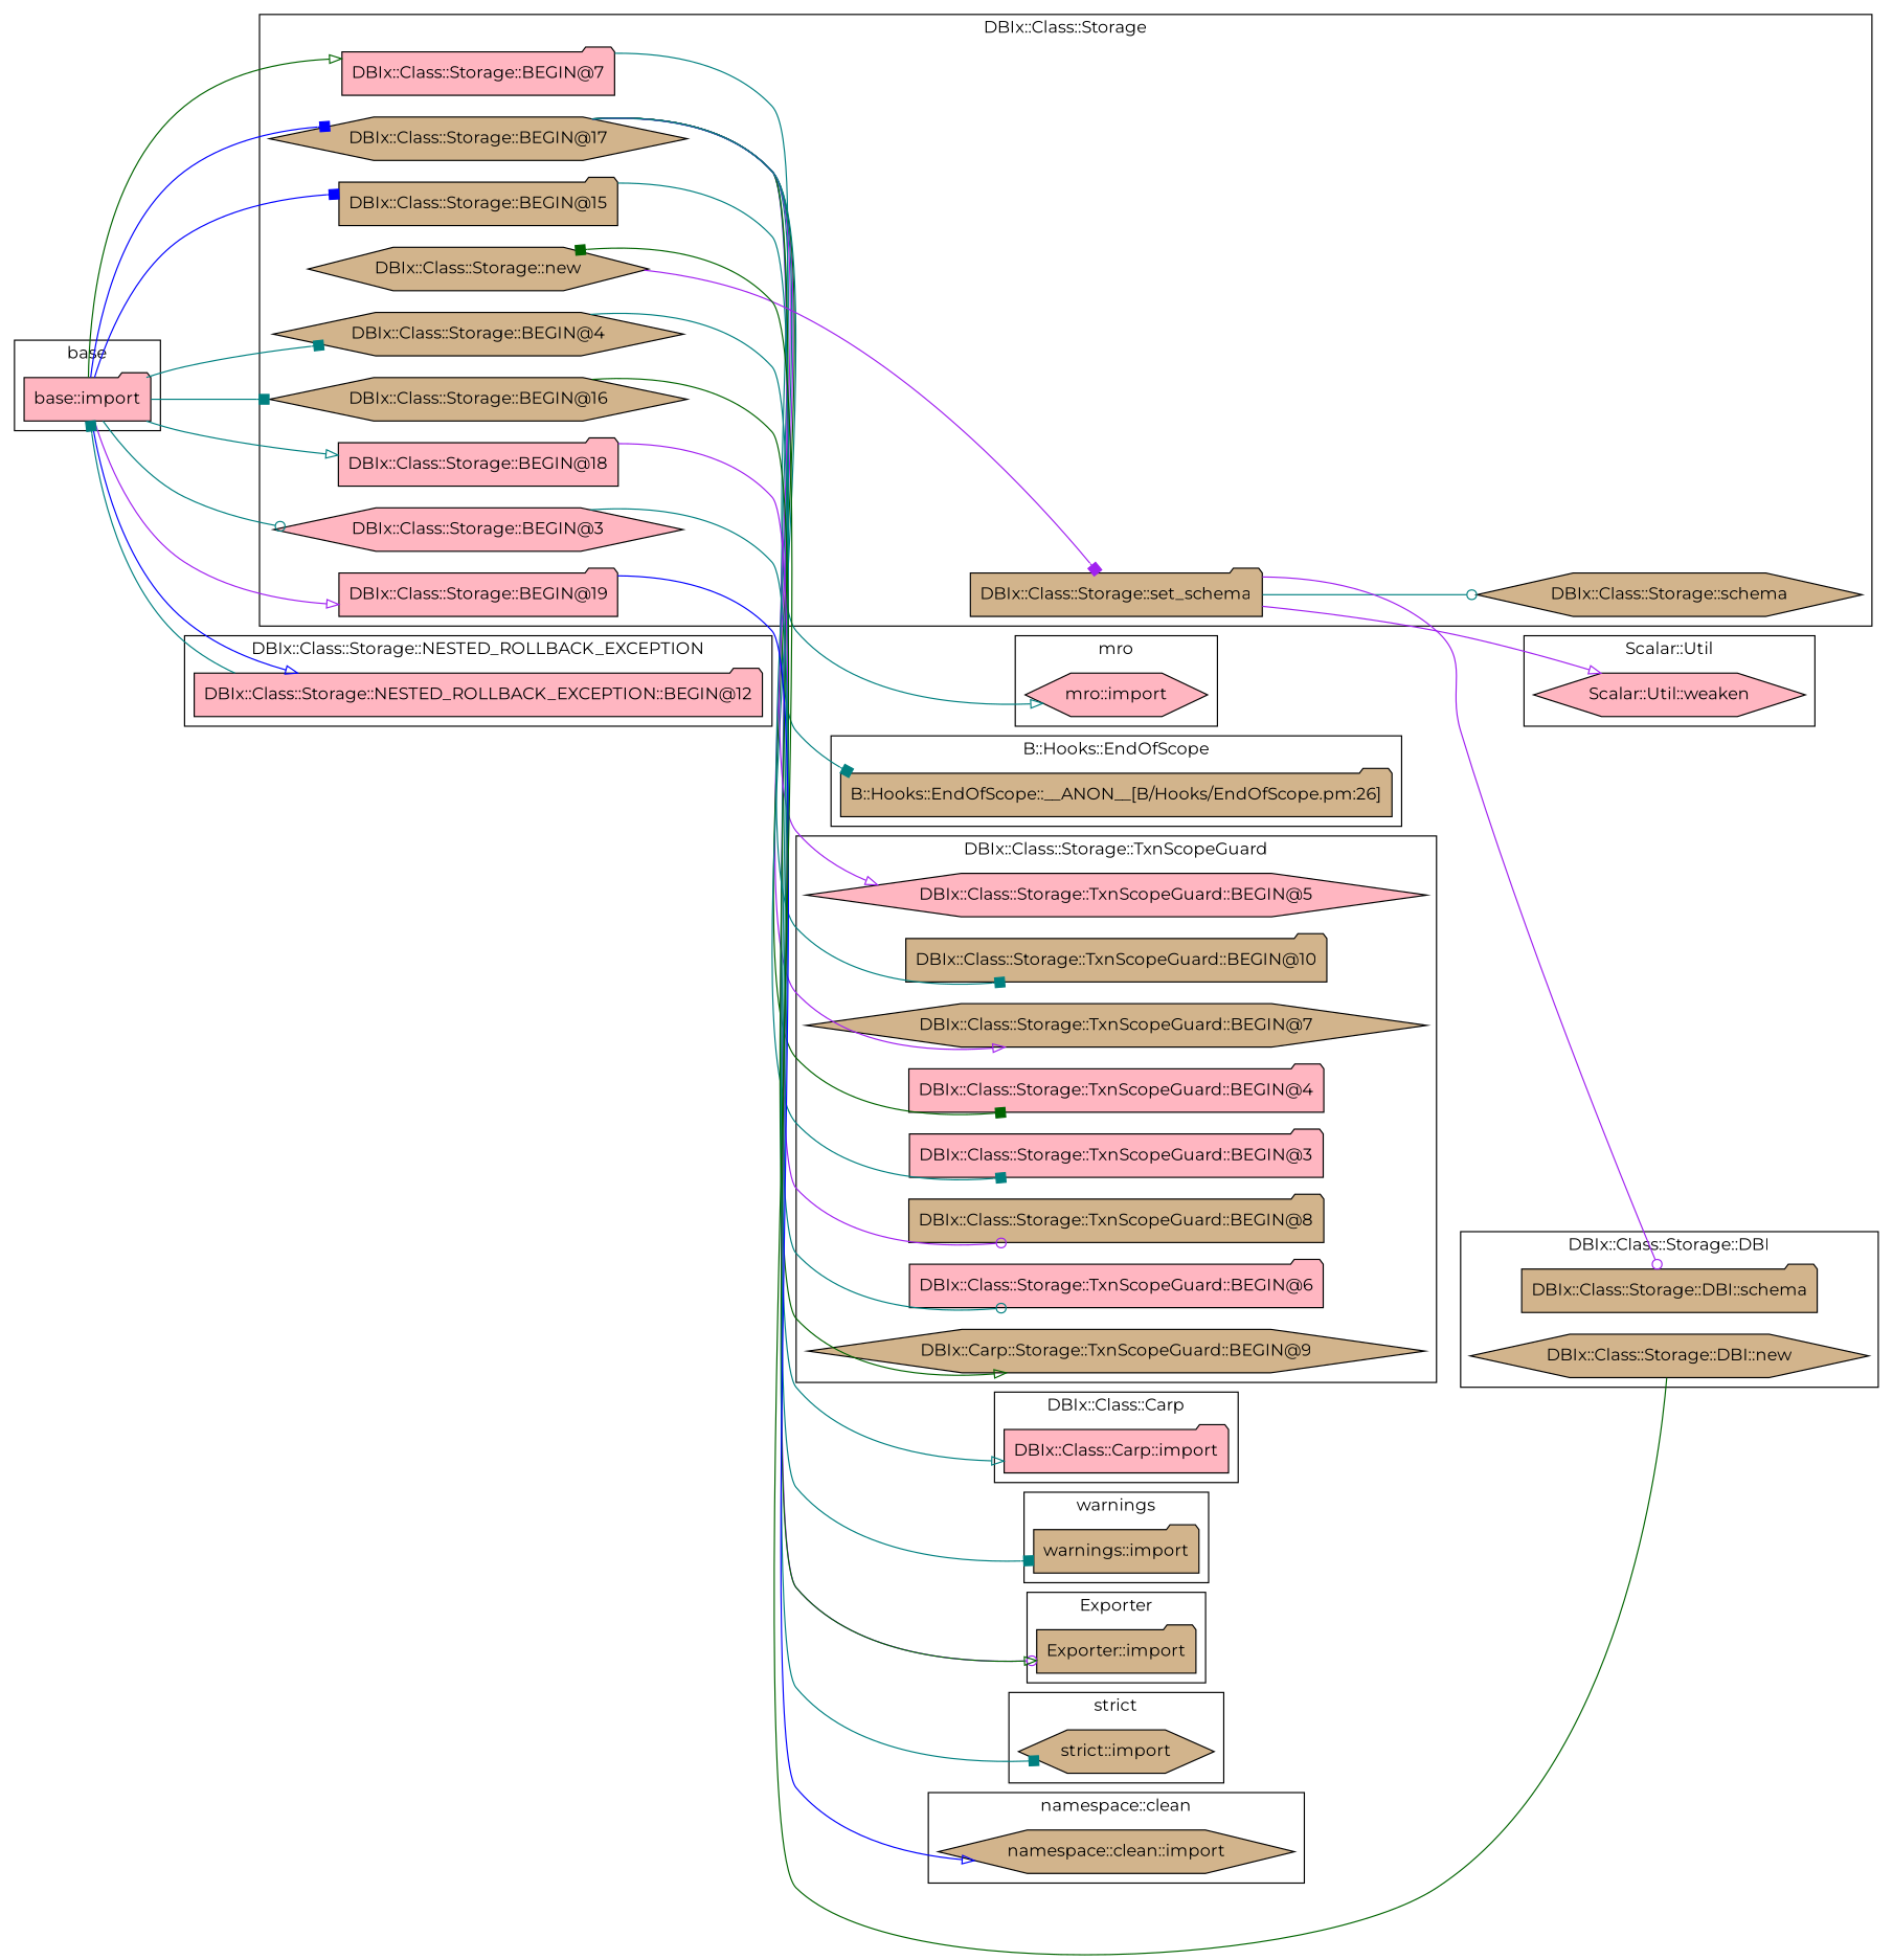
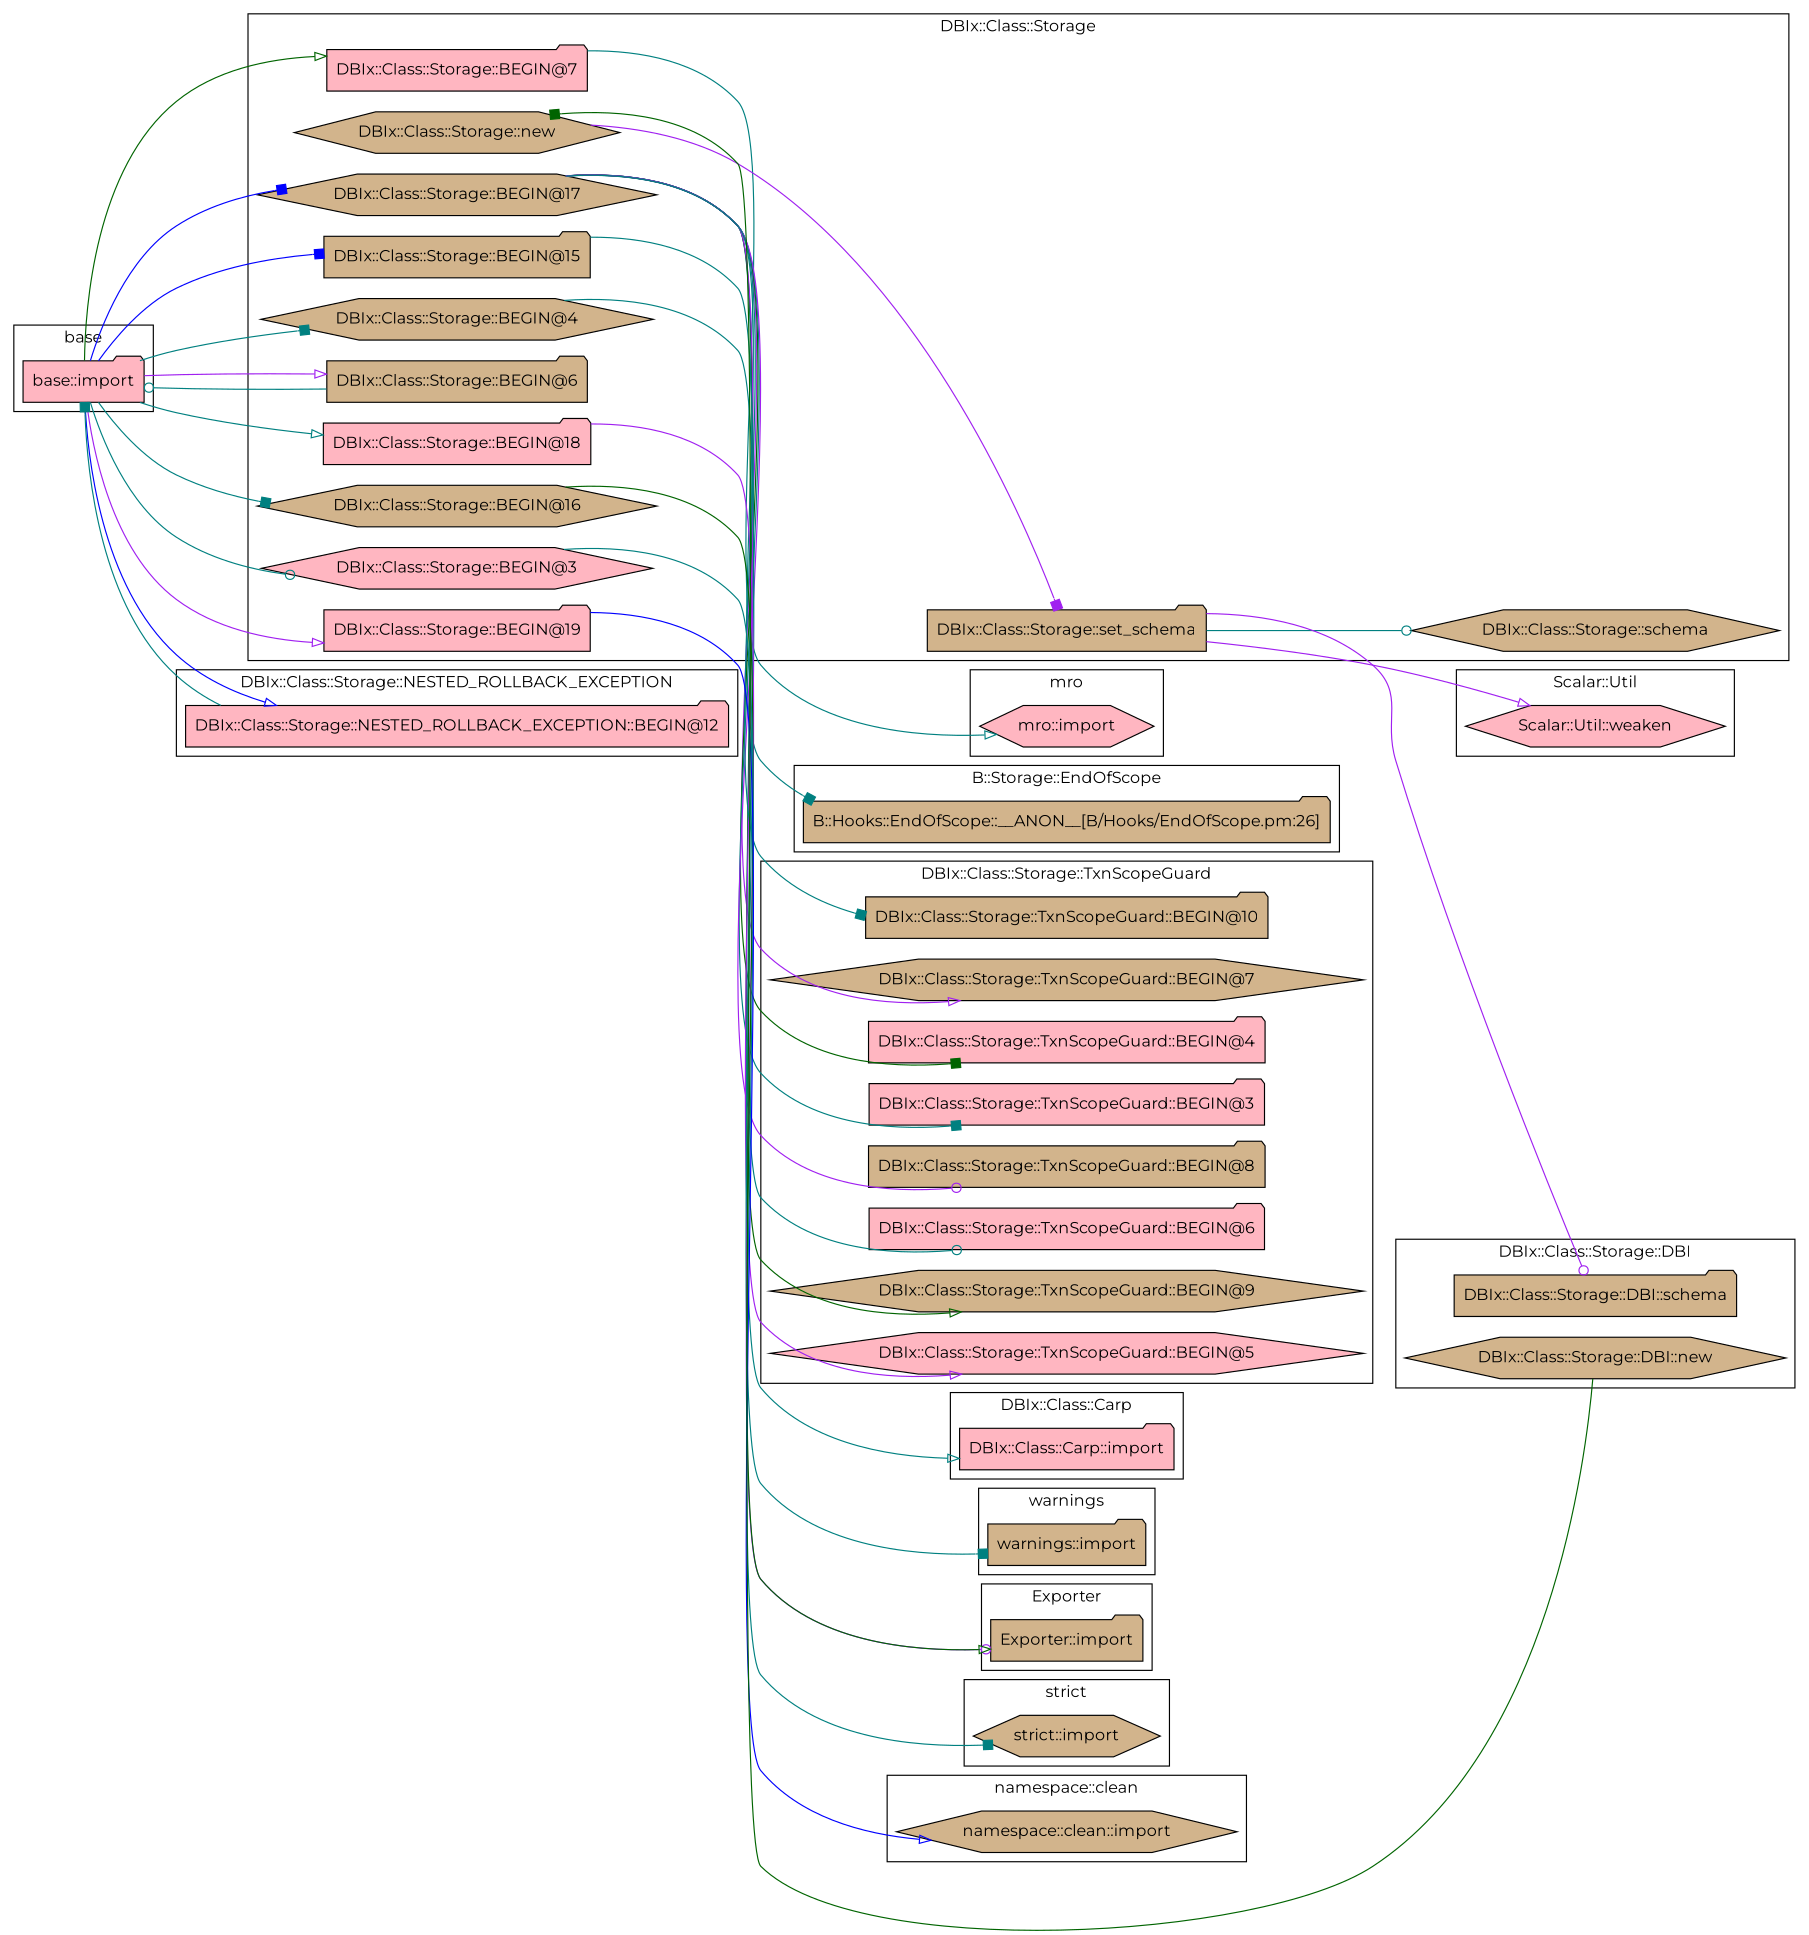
  digraph {
    fontname=Montserrat
    rankdir=LR
    node [fillcolor=tan fontname=Montserrat shape=folder style=filled]
    edge [arrowhead=onormal color=teal fontname=Montserrat]
    "base::import" [fillcolor=lightpink]
    "warnings::import"
    "strict::import" [shape=hexagon]
    "DBIx::Class::Carp::import" [fillcolor=lightpink]
    "DBIx::Class::Storage::BEGIN@7" [fillcolor=lightpink]
    "DBIx::Class::Storage::BEGIN@17" [shape=hexagon]
    "DBIx::Class::Storage::BEGIN@15"
    "DBIx::Class::Storage::BEGIN@4" [shape=hexagon]
    "DBIx::Class::Storage::BEGIN@18" [fillcolor=lightpink]
    "DBIx::Class::Storage::BEGIN@16" [shape=hexagon]
    "DBIx::Class::Storage::new" [shape=hexagon]
+   "DBIx::Class::Storage::BEGIN@6"
    "DBIx::Class::Storage::set_schema"
    "DBIx::Class::Storage::BEGIN@3" [fillcolor=lightpink shape=hexagon]
    "DBIx::Class::Storage::schema" [shape=hexagon]
    "DBIx::Class::Storage::BEGIN@19" [fillcolor=lightpink]
    "Exporter::import"
    "B::Hooks::EndOfScope::__ANON__[B/Hooks/EndOfScope.pm:26]"
    "mro::import" [fillcolor=lightpink shape=hexagon]
    "DBIx::Class::Storage::DBI::new" [shape=hexagon]
    "DBIx::Class::Storage::DBI::schema"
    "DBIx::Class::Storage::TxnScopeGuard::BEGIN@7" [shape=hexagon]
    "DBIx::Class::Storage::TxnScopeGuard::BEGIN@4" [fillcolor=lightpink]
    "DBIx::Class::Storage::TxnScopeGuard::BEGIN@3" [fillcolor=lightpink]
    "DBIx::Class::Storage::TxnScopeGuard::BEGIN@8"
    "DBIx::Class::Storage::TxnScopeGuard::BEGIN@6" [fillcolor=lightpink]
-   "DBIx::Class::Storage::TxnScopeGuard::BEGIN@9" [shape=hexagon label="DBIx::Carp::Storage::TxnScopeGuard::BEGIN@9"]
+   "DBIx::Class::Storage::TxnScopeGuard::BEGIN@9" [shape=hexagon]
    "DBIx::Class::Storage::TxnScopeGuard::BEGIN@5" [fillcolor=lightpink shape=hexagon]
    "DBIx::Class::Storage::TxnScopeGuard::BEGIN@10"
    "Scalar::Util::weaken" [fillcolor=lightpink shape=hexagon]
    "namespace::clean::import" [shape=hexagon]
    "DBIx::Class::Storage::NESTED_ROLLBACK_EXCEPTION::BEGIN@12" [fillcolor=lightpink]
    subgraph cluster_1 {
      label=base
      "base::import"
    }
    subgraph cluster_2 {
      label=warnings
      "warnings::import"
    }
    subgraph cluster_3 {
      label="strict"
      "strict::import"
    }
    subgraph cluster_4 {
      label="DBIx::Class::Carp"
      "DBIx::Class::Carp::import"
    }
    subgraph cluster_5 {
      label="DBIx::Class::Storage"
      "DBIx::Class::Storage::BEGIN@7"
      "DBIx::Class::Storage::BEGIN@17"
      "DBIx::Class::Storage::BEGIN@15"
      "DBIx::Class::Storage::BEGIN@4"
      "DBIx::Class::Storage::BEGIN@18"
      "DBIx::Class::Storage::BEGIN@16"
      "DBIx::Class::Storage::new"
+     "DBIx::Class::Storage::BEGIN@6"
      "DBIx::Class::Storage::set_schema"
      "DBIx::Class::Storage::BEGIN@3"
      "DBIx::Class::Storage::schema"
      "DBIx::Class::Storage::BEGIN@19"
    }
    subgraph cluster_6 {
      label=Exporter
      "Exporter::import"
    }
    subgraph cluster_7 {
-     label="B::Hooks::EndOfScope"
+     label="B::Storage::EndOfScope"
      "B::Hooks::EndOfScope::__ANON__[B/Hooks/EndOfScope.pm:26]"
    }
    subgraph cluster_8 {
      label=mro
      "mro::import"
    }
    subgraph cluster_9 {
      label="DBIx::Class::Storage::DBI"
      "DBIx::Class::Storage::DBI::new"
      "DBIx::Class::Storage::DBI::schema"
    }
    subgraph cluster_10 {
      label="DBIx::Class::Storage::TxnScopeGuard"
      "DBIx::Class::Storage::TxnScopeGuard::BEGIN@7"
      "DBIx::Class::Storage::TxnScopeGuard::BEGIN@4"
      "DBIx::Class::Storage::TxnScopeGuard::BEGIN@3"
      "DBIx::Class::Storage::TxnScopeGuard::BEGIN@8"
      "DBIx::Class::Storage::TxnScopeGuard::BEGIN@6"
      "DBIx::Class::Storage::TxnScopeGuard::BEGIN@9"
      "DBIx::Class::Storage::TxnScopeGuard::BEGIN@5"
      "DBIx::Class::Storage::TxnScopeGuard::BEGIN@10"
    }
    subgraph cluster_11 {
      label="Scalar::Util"
      "Scalar::Util::weaken"
    }
    subgraph cluster_12 {
      label="namespace::clean"
      "namespace::clean::import"
    }
    subgraph cluster_13 {
      label="DBIx::Class::Storage::NESTED_ROLLBACK_EXCEPTION"
      "DBIx::Class::Storage::NESTED_ROLLBACK_EXCEPTION::BEGIN@12"
    }
    "base::import" -> "DBIx::Class::Storage::BEGIN@7" [color=darkgreen]
    "base::import" -> "DBIx::Class::Storage::BEGIN@17" [arrowhead=box color=blue]
    "base::import" -> "DBIx::Class::Storage::BEGIN@15" [arrowhead=box color=blue]
    "base::import" -> "DBIx::Class::Storage::BEGIN@4" [arrowhead=box]
    "base::import" -> "DBIx::Class::Storage::BEGIN@18"
    "base::import" -> "DBIx::Class::Storage::BEGIN@16" [arrowhead=box]
+   "base::import" -> "DBIx::Class::Storage::BEGIN@6" [color=purple]
    "base::import" -> "DBIx::Class::Storage::BEGIN@3" [arrowhead=odot]
    "base::import" -> "DBIx::Class::Storage::BEGIN@19" [color=purple]
    "base::import" -> "DBIx::Class::Storage::NESTED_ROLLBACK_EXCEPTION::BEGIN@12" [color=blue]
    "DBIx::Class::Storage::BEGIN@7" -> "mro::import"
    "DBIx::Class::Storage::BEGIN@17" -> "B::Hooks::EndOfScope::__ANON__[B/Hooks/EndOfScope.pm:26]" [arrowhead=box]
    "DBIx::Class::Storage::BEGIN@17" -> "DBIx::Class::Storage::TxnScopeGuard::BEGIN@7" [color=purple]
    "DBIx::Class::Storage::BEGIN@17" -> "DBIx::Class::Storage::TxnScopeGuard::BEGIN@4" [arrowhead=box color=darkgreen]
    "DBIx::Class::Storage::BEGIN@17" -> "DBIx::Class::Storage::TxnScopeGuard::BEGIN@3" [arrowhead=box]
    "DBIx::Class::Storage::BEGIN@17" -> "DBIx::Class::Storage::TxnScopeGuard::BEGIN@8" [arrowhead=odot color=purple]
    "DBIx::Class::Storage::BEGIN@17" -> "DBIx::Class::Storage::TxnScopeGuard::BEGIN@6" [arrowhead=odot]
    "DBIx::Class::Storage::BEGIN@17" -> "DBIx::Class::Storage::TxnScopeGuard::BEGIN@9" [color=darkgreen]
    "DBIx::Class::Storage::BEGIN@17" -> "DBIx::Class::Storage::TxnScopeGuard::BEGIN@5" [color=purple]
    "DBIx::Class::Storage::BEGIN@17" -> "DBIx::Class::Storage::TxnScopeGuard::BEGIN@10" [arrowhead=box]
    "DBIx::Class::Storage::BEGIN@15" -> "DBIx::Class::Carp::import"
    "DBIx::Class::Storage::BEGIN@4" -> "warnings::import" [arrowhead=box]
    "DBIx::Class::Storage::BEGIN@18" -> "Exporter::import" [arrowhead=odot color=purple]
    "DBIx::Class::Storage::BEGIN@16" -> "Exporter::import" [color=darkgreen]
    "DBIx::Class::Storage::new" -> "DBIx::Class::Storage::set_schema" [arrowhead=box color=purple]
+   "DBIx::Class::Storage::BEGIN@6" -> "base::import" [arrowhead=odot]
    "DBIx::Class::Storage::set_schema" -> "DBIx::Class::Storage::schema" [arrowhead=odot]
    "DBIx::Class::Storage::set_schema" -> "DBIx::Class::Storage::DBI::schema" [arrowhead=odot color=purple]
    "DBIx::Class::Storage::set_schema" -> "Scalar::Util::weaken" [color=purple]
    "DBIx::Class::Storage::BEGIN@3" -> "strict::import" [arrowhead=box]
    "DBIx::Class::Storage::BEGIN@19" -> "namespace::clean::import" [color=blue]
    "DBIx::Class::Storage::DBI::new" -> "DBIx::Class::Storage::new" [arrowhead=box color=darkgreen]
    "DBIx::Class::Storage::NESTED_ROLLBACK_EXCEPTION::BEGIN@12" -> "base::import" [arrowhead=box]
  }
